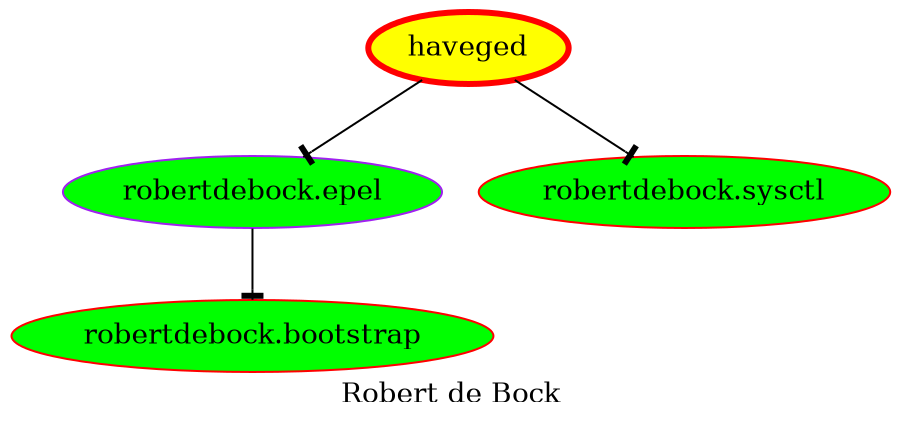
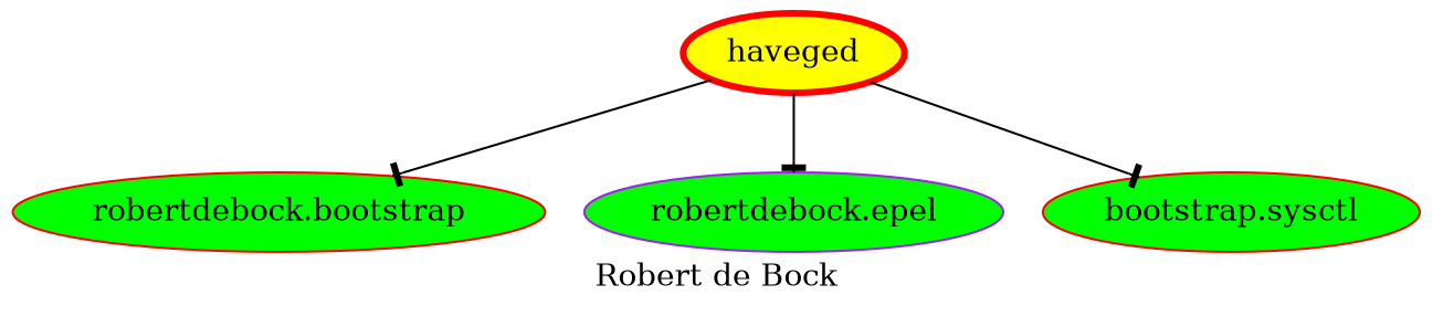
  digraph {
    label="Robert de Bock"
    node [color=red fillcolor=green style=filled]
    edge [arrowhead=tee]
    haveged [fillcolor=yellow penwidth=3]
    "robertdebock.bootstrap"
    "robertdebock.epel" [color=purple]
-   "robertdebock.sysctl"
-   "robertdebock.epel" -> "robertdebock.bootstrap"
+   "robertdebock.sysctl" [label="bootstrap.sysctl"]
+   haveged -> "robertdebock.bootstrap"
    haveged -> "robertdebock.epel"
    haveged -> "robertdebock.sysctl"
  }
